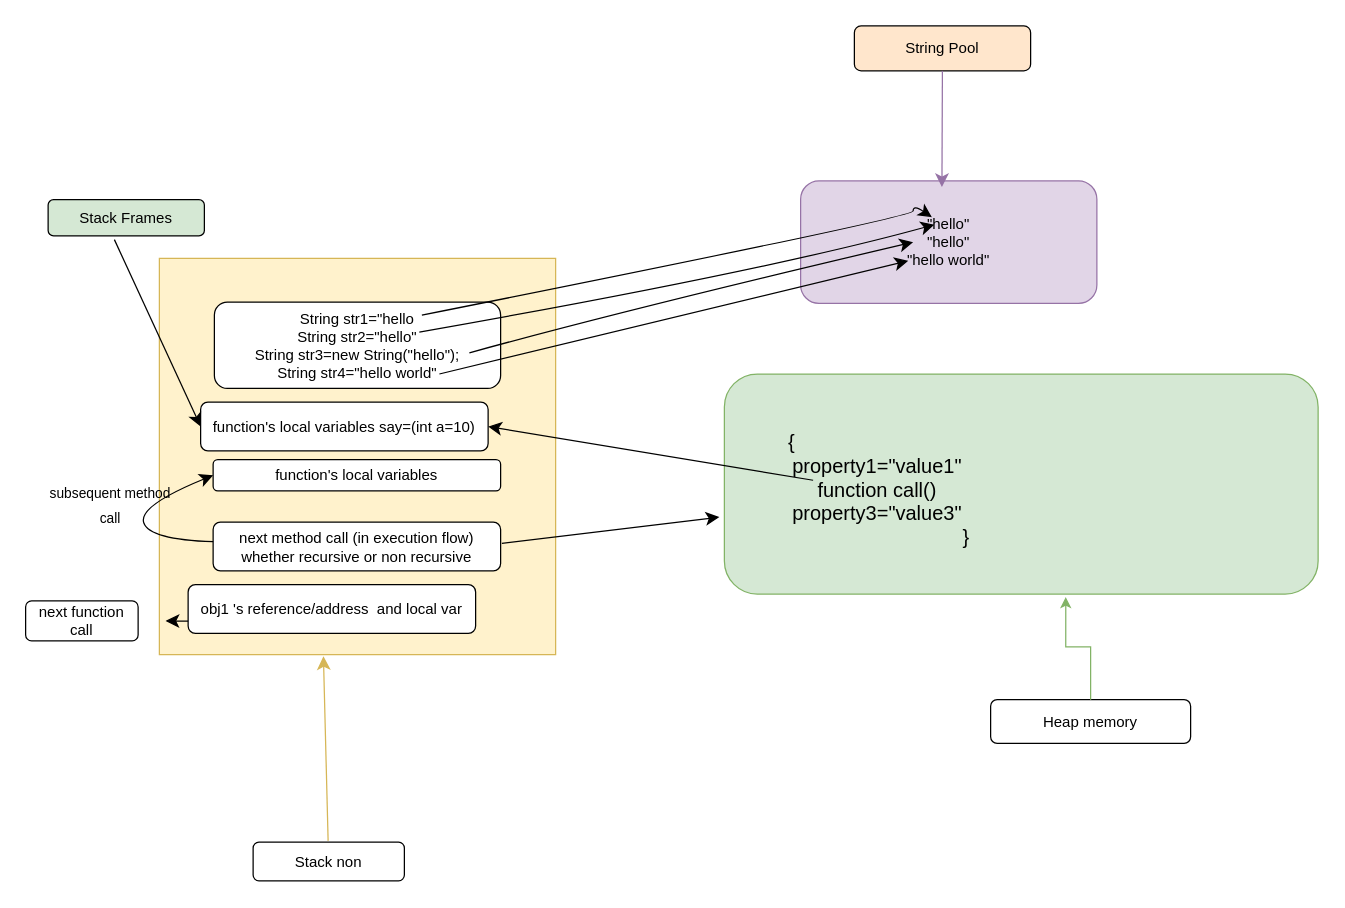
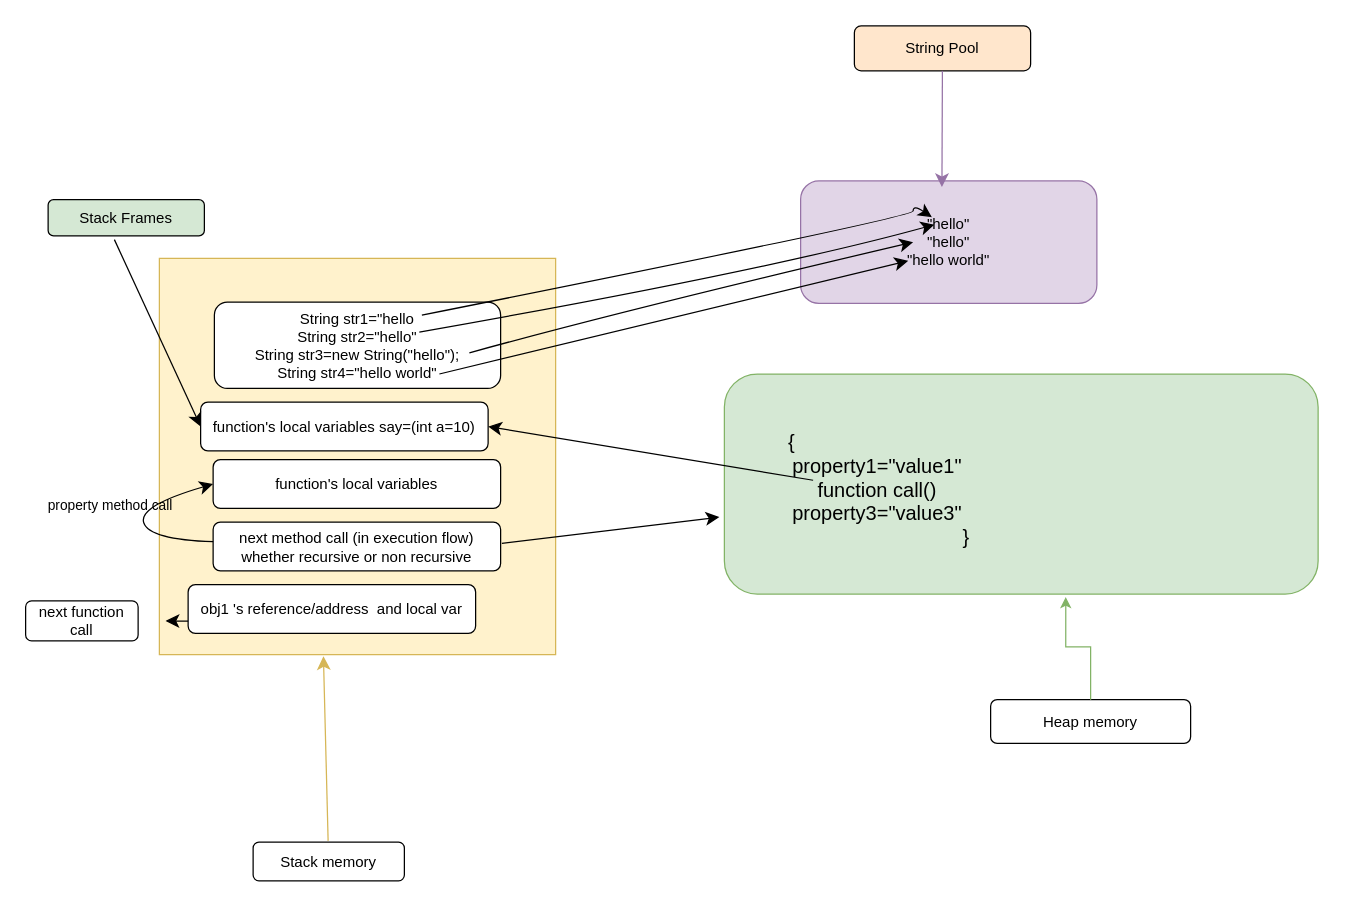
  <mxCell id="0" />
  <mxCell id="1" parent="0" />
  <mxCell id="2" value="" style="whiteSpace=wrap;html=1;aspect=fixed;fillColor=#fff2cc;strokeColor=#d6b656;" parent="1" vertex="1"><mxGeometry x="127" y="206" width="317" height="317" as="geometry" /></mxCell>
  <mxCell id="3" value="obj1 's reference/address&amp;nbsp; and local var" style="rounded=1;whiteSpace=wrap;html=1;" parent="1" vertex="1"><mxGeometry x="150" y="467" width="230" height="39" as="geometry" /></mxCell>
  <mxCell id="4" value="&lt;div&gt;next method call (in execution flow)&lt;/div&gt;&lt;div&gt;whether recursive or non recursive&lt;/div&gt;" style="rounded=1;whiteSpace=wrap;html=1;" parent="1" vertex="1"><mxGeometry x="170" y="417" width="230" height="39" as="geometry" /></mxCell>
- <mxCell id="5" value="function's local variables" style="rounded=1;whiteSpace=wrap;html=1;" parent="1" vertex="1"><mxGeometry x="170" y="367" width="230" height="25" as="geometry" /></mxCell>
+ <mxCell id="5" value="function's local variables" style="rounded=1;whiteSpace=wrap;html=1;" parent="1" vertex="1"><mxGeometry x="170" y="367" width="230" height="39" as="geometry" /></mxCell>
  <mxCell id="6" value="function's local variables say=(int a=10)" style="rounded=1;whiteSpace=wrap;html=1;" parent="1" vertex="1"><mxGeometry x="160" y="321" width="230" height="39" as="geometry" /></mxCell>
  <mxCell id="7" value="" style="endArrow=classic;html=1;rounded=0;fontSize=12;startSize=8;endSize=8;curved=1;exitX=0;exitY=0.75;exitDx=0;exitDy=0;" parent="1" source="3" edge="1"><mxGeometry width="50" height="50" relative="1" as="geometry"><mxPoint x="40" y="539" as="sourcePoint" /><mxPoint x="132" y="496" as="targetPoint" /></mxGeometry></mxCell>
  <mxCell id="8" value="&lt;div&gt;next function call&lt;/div&gt;" style="rounded=1;whiteSpace=wrap;html=1;" parent="1" vertex="1"><mxGeometry x="20" y="480" width="90" height="32" as="geometry" /></mxCell>
  <mxCell id="9" value="" style="endArrow=classic;html=1;rounded=0;fontSize=12;startSize=8;endSize=8;curved=1;entryX=0.414;entryY=1.004;entryDx=0;entryDy=0;entryPerimeter=0;fillColor=#fff2cc;strokeColor=#d6b656;" parent="1" target="2" edge="1"><mxGeometry width="50" height="50" relative="1" as="geometry"><mxPoint x="262" y="672" as="sourcePoint" /><mxPoint x="320" y="619" as="targetPoint" /></mxGeometry></mxCell>
- <mxCell id="10" value="Stack non" style="rounded=1;whiteSpace=wrap;html=1;" parent="1" vertex="1"><mxGeometry x="202" y="673" width="121" height="31" as="geometry" /></mxCell>
+ <mxCell id="10" value="Stack memory" style="rounded=1;whiteSpace=wrap;html=1;" parent="1" vertex="1"><mxGeometry x="202" y="673" width="121" height="31" as="geometry" /></mxCell>
  <mxCell id="11" value="" style="endArrow=classic;html=1;rounded=0;fontSize=12;startSize=8;endSize=8;curved=1;entryX=0;entryY=0.5;entryDx=0;entryDy=0;" parent="1" target="6" edge="1"><mxGeometry width="50" height="50" relative="1" as="geometry"><mxPoint x="91" y="191" as="sourcePoint" /><mxPoint x="160" y="149" as="targetPoint" /></mxGeometry></mxCell>
  <mxCell id="12" value="Stack Frames" style="rounded=1;whiteSpace=wrap;html=1;fillColor=#d5e8d4;" parent="1" vertex="1"><mxGeometry x="38" y="159" width="125" height="29" as="geometry" /></mxCell>
  <mxCell id="13" value="" style="endArrow=classic;html=1;rounded=0;fontSize=12;startSize=8;endSize=8;curved=1;entryX=0;entryY=0.5;entryDx=0;entryDy=0;" parent="1" source="4" target="5" edge="1"><mxGeometry width="50" height="50" relative="1" as="geometry"><mxPoint x="77" y="419" as="sourcePoint" /><mxPoint x="138" y="367" as="targetPoint" /><Array as="points"><mxPoint x="119" y="431" /><mxPoint x="110" y="404" /></Array></mxGeometry></mxCell>
- <mxCell id="14" value="&lt;font style=&quot;font-size: 11px;&quot;&gt;subsequent method call&lt;/font&gt;" style="text;strokeColor=none;fillColor=none;html=1;align=center;verticalAlign=middle;whiteSpace=wrap;rounded=0;fontSize=16;" parent="1" vertex="1"><mxGeometry x="36" y="387" width="104" height="30" as="geometry" /></mxCell>
+ <mxCell id="14" value="&lt;font style=&quot;font-size: 11px;&quot;&gt;property method call&lt;/font&gt;" style="text;strokeColor=none;fillColor=none;html=1;align=center;verticalAlign=middle;whiteSpace=wrap;rounded=0;fontSize=16;" parent="1" vertex="1"><mxGeometry x="36" y="387" width="104" height="30" as="geometry" /></mxCell>
  <mxCell id="15" style="edgeStyle=none;curved=1;rounded=0;orthogonalLoop=1;jettySize=auto;html=1;exitX=0.5;exitY=0;exitDx=0;exitDy=0;fontSize=12;startSize=8;endSize=8;" parent="1" source="2" target="2" edge="1"><mxGeometry relative="1" as="geometry" /></mxCell>
  <mxCell id="16" value="" style="rounded=1;whiteSpace=wrap;html=1;fillColor=#d5e8d4;strokeColor=#82b366;" parent="1" vertex="1"><mxGeometry x="579" y="298.5" width="475" height="176" as="geometry" /></mxCell>
  <mxCell id="17" value="&lt;div&gt;{&lt;span style=&quot;white-space: pre;&quot;&gt;&#09;&lt;/span&gt;&lt;span style=&quot;white-space: pre;&quot;&gt;&#09;&lt;/span&gt;&lt;span style=&quot;white-space: pre;&quot;&gt;&#09;&lt;/span&gt;&lt;span style=&quot;white-space: pre;&quot;&gt;&#09;&lt;/span&gt;&lt;/div&gt;&lt;div&gt;property1=&quot;value1&quot;&lt;/div&gt;&lt;div&gt;function call()&lt;/div&gt;&lt;div&gt;property3=&quot;value3&quot;&lt;/div&gt;&lt;div&gt;&lt;span style=&quot;white-space: pre;&quot;&gt;&#09;&lt;/span&gt;&lt;span style=&quot;white-space: pre;&quot;&gt;&#09;&lt;/span&gt;&lt;span style=&quot;white-space: pre;&quot;&gt;&#09;&lt;/span&gt;&lt;span style=&quot;white-space: pre;&quot;&gt;&#09;&lt;/span&gt;}&lt;/div&gt;" style="text;strokeColor=none;fillColor=none;html=1;align=center;verticalAlign=middle;whiteSpace=wrap;rounded=0;fontSize=16;" parent="1" vertex="1"><mxGeometry x="650" y="376" width="103" height="30" as="geometry" /></mxCell>
  <mxCell id="18" value="" style="endArrow=classic;html=1;rounded=0;fontSize=12;startSize=8;endSize=8;curved=1;" parent="1" edge="1"><mxGeometry width="50" height="50" relative="1" as="geometry"><mxPoint x="401" y="434" as="sourcePoint" /><mxPoint x="575" y="413" as="targetPoint" /></mxGeometry></mxCell>
  <mxCell id="19" value="" style="endArrow=classic;html=1;rounded=0;fontSize=12;startSize=8;endSize=8;curved=1;entryX=1;entryY=0.5;entryDx=0;entryDy=0;exitX=0;exitY=0.25;exitDx=0;exitDy=0;" parent="1" source="17" target="6" edge="1"><mxGeometry width="50" height="50" relative="1" as="geometry"><mxPoint x="551" y="388" as="sourcePoint" /><mxPoint x="546" y="264" as="targetPoint" /></mxGeometry></mxCell>
  <mxCell id="20" value="&lt;div&gt;Heap memory&lt;/div&gt;" style="rounded=1;whiteSpace=wrap;html=1;" parent="1" vertex="1"><mxGeometry x="792" y="559" width="160" height="35" as="geometry" /></mxCell>
  <mxCell id="21" style="edgeStyle=orthogonalEdgeStyle;rounded=0;orthogonalLoop=1;jettySize=auto;html=1;entryX=0.575;entryY=1.014;entryDx=0;entryDy=0;entryPerimeter=0;fillColor=#d5e8d4;strokeColor=#82b366;" parent="1" source="20" target="16" edge="1"><mxGeometry relative="1" as="geometry" /></mxCell>
  <mxCell id="22" value="&lt;div&gt;&quot;hello&quot;&lt;/div&gt;&lt;div&gt;&quot;hello&quot;&lt;/div&gt;&lt;div&gt;&quot;hello world&quot;&lt;/div&gt;" style="rounded=1;whiteSpace=wrap;html=1;fillColor=#e1d5e7;strokeColor=#9673a6;" vertex="1" parent="1"><mxGeometry x="640" y="144" width="237" height="98" as="geometry" /></mxCell>
  <mxCell id="23" value="&lt;div&gt;String str1=&quot;hello&lt;/div&gt;&lt;div&gt;String str2=&quot;hello&quot;&lt;/div&gt;&lt;div&gt;String str3=new String(&quot;hello&quot;);&lt;/div&gt;&lt;div&gt;String str4=&quot;hello world&quot;&lt;/div&gt;" style="rounded=1;whiteSpace=wrap;html=1;" vertex="1" parent="1"><mxGeometry x="171" y="241" width="229" height="69" as="geometry" /></mxCell>
  <mxCell id="24" value="" style="endArrow=classic;html=1;rounded=0;fontSize=12;startSize=8;endSize=8;curved=1;" edge="1" parent="1"><mxGeometry width="50" height="50" relative="1" as="geometry"><mxPoint x="337" y="251.41" as="sourcePoint" /><mxPoint x="745" y="173" as="targetPoint" /><Array as="points"><mxPoint x="730" y="173" /><mxPoint x="730" y="163" /></Array></mxGeometry></mxCell>
  <mxCell id="25" value="" style="endArrow=classic;html=1;rounded=0;fontSize=12;startSize=8;endSize=8;curved=1;exitX=0.716;exitY=0.348;exitDx=0;exitDy=0;exitPerimeter=0;" edge="1" parent="1" source="23"><mxGeometry width="50" height="50" relative="1" as="geometry"><mxPoint x="498" y="297" as="sourcePoint" /><mxPoint x="747" y="179" as="targetPoint" /><Array as="points"><mxPoint x="613" y="216" /></Array></mxGeometry></mxCell>
  <mxCell id="26" value="" style="endArrow=classic;html=1;rounded=0;fontSize=12;startSize=8;endSize=8;curved=1;exitX=1;exitY=0.5;exitDx=0;exitDy=0;" edge="1" parent="1"><mxGeometry width="50" height="50" relative="1" as="geometry"><mxPoint x="375" y="281.54" as="sourcePoint" /><mxPoint x="730" y="193" as="targetPoint" /><Array as="points"><mxPoint x="500" y="247.04" /></Array></mxGeometry></mxCell>
  <mxCell id="27" value="" style="endArrow=classic;html=1;rounded=0;fontSize=12;startSize=8;endSize=8;curved=1;exitX=1;exitY=0.75;exitDx=0;exitDy=0;" edge="1" parent="1"><mxGeometry width="50" height="50" relative="1" as="geometry"><mxPoint x="351" y="298.5" as="sourcePoint" /><mxPoint x="726" y="208" as="targetPoint" /></mxGeometry></mxCell>
  <mxCell id="28" value="String Pool" style="rounded=1;whiteSpace=wrap;html=1;fillColor=#ffe6cc;" vertex="1" parent="1"><mxGeometry x="683" y="20" width="141" height="36" as="geometry" /></mxCell>
  <mxCell id="29" style="edgeStyle=none;curved=1;rounded=0;orthogonalLoop=1;jettySize=auto;html=1;entryX=0.477;entryY=0.051;entryDx=0;entryDy=0;entryPerimeter=0;fontSize=12;startSize=8;endSize=8;fillColor=#e1d5e7;strokeColor=#9673a6;" edge="1" parent="1" source="28" target="22"><mxGeometry relative="1" as="geometry" /></mxCell>
